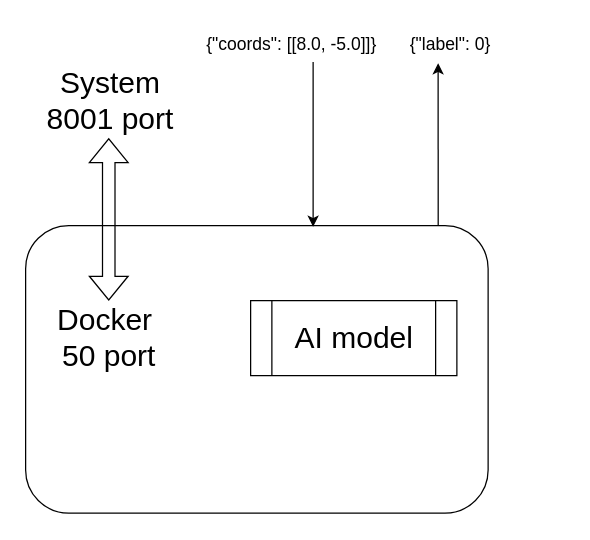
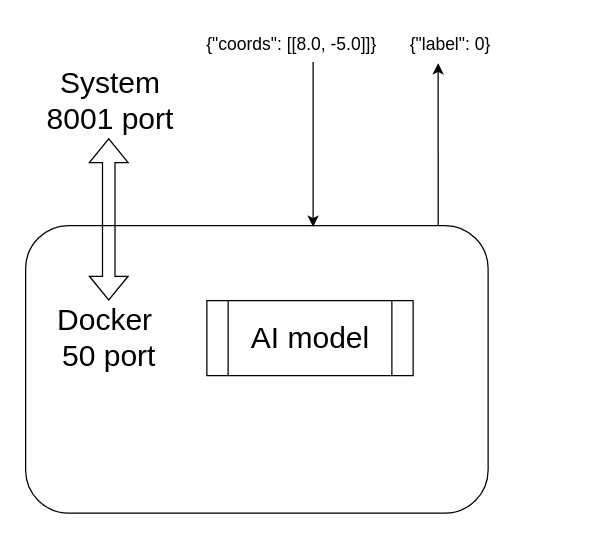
  <mxCell id="0" />
  <mxCell id="1" parent="0" />
  <mxCell id="2" value="" style="rounded=1;whiteSpace=wrap;html=1;" vertex="1" parent="1"><mxGeometry x="20" y="180" width="370" height="230" as="geometry" /></mxCell>
  <mxCell id="3" value="&lt;font style=&quot;font-size: 24px;&quot;&gt;Docker&amp;nbsp;&lt;/font&gt;&lt;div&gt;&lt;font style=&quot;font-size: 24px;&quot;&gt;50 port&lt;/font&gt;&lt;/div&gt;" style="text;html=1;align=center;verticalAlign=middle;whiteSpace=wrap;rounded=0;" vertex="1" parent="1"><mxGeometry x="22" y="250" width="130" height="40" as="geometry" /></mxCell>
- <mxCell id="4" value="&lt;font style=&quot;font-size: 24px;&quot;&gt;AI model&lt;/font&gt;" style="shape=process;whiteSpace=wrap;html=1;backgroundOutline=1;" vertex="1" parent="1"><mxGeometry x="200" y="240" width="165" height="60" as="geometry" /></mxCell>
+ <mxCell id="4" value="&lt;font style=&quot;font-size: 24px;&quot;&gt;AI model&lt;/font&gt;" style="shape=process;whiteSpace=wrap;html=1;backgroundOutline=1;" vertex="1" parent="1"><mxGeometry x="165" y="240" width="165" height="60" as="geometry" /></mxCell>
  <mxCell id="5" value="" style="shape=flexArrow;endArrow=classic;startArrow=classic;html=1;rounded=0;" edge="1" parent="1"><mxGeometry width="100" height="100" relative="1" as="geometry"><mxPoint x="86.5" y="240" as="sourcePoint" /><mxPoint x="86.5" y="110" as="targetPoint" /></mxGeometry></mxCell>
  <mxCell id="6" value="&lt;font style=&quot;font-size: 24px;&quot;&gt;System&lt;/font&gt;&lt;div&gt;&lt;font style=&quot;font-size: 24px;&quot;&gt;8001 port&lt;/font&gt;&lt;/div&gt;" style="text;html=1;align=center;verticalAlign=middle;whiteSpace=wrap;rounded=0;" vertex="1" parent="1"><mxGeometry x="23" y="60" width="130" height="40" as="geometry" /></mxCell>
  <mxCell id="7" value="" style="endArrow=classic;html=1;rounded=0;exitX=0.838;exitY=0;exitDx=0;exitDy=0;exitPerimeter=0;" edge="1" parent="1"><mxGeometry width="50" height="50" relative="1" as="geometry"><mxPoint x="350.06" y="180" as="sourcePoint" /><mxPoint x="350" y="50" as="targetPoint" /></mxGeometry></mxCell>
  <mxCell id="8" value="" style="endArrow=classic;html=1;rounded=0;" edge="1" parent="1"><mxGeometry width="50" height="50" relative="1" as="geometry"><mxPoint x="250" y="49" as="sourcePoint" /><mxPoint x="250" y="181" as="targetPoint" /></mxGeometry></mxCell>
  <mxCell id="9" value="&lt;font style=&quot;font-size: 14px;&quot;&gt;{&quot;coords&quot;: [[8.0, -5.0]]}&lt;/font&gt;" style="text;html=1;align=center;verticalAlign=middle;whiteSpace=wrap;rounded=0;" vertex="1" parent="1"><mxGeometry x="143" y="20" width="180" height="30" as="geometry" /></mxCell>
  <mxCell id="10" value="&lt;font style=&quot;font-size: 14px;&quot;&gt;{&quot;label&quot;: 0}&lt;/font&gt;" style="text;html=1;align=center;verticalAlign=middle;whiteSpace=wrap;rounded=0;" vertex="1" parent="1"><mxGeometry x="270" y="20" width="180" height="30" as="geometry" /></mxCell>
